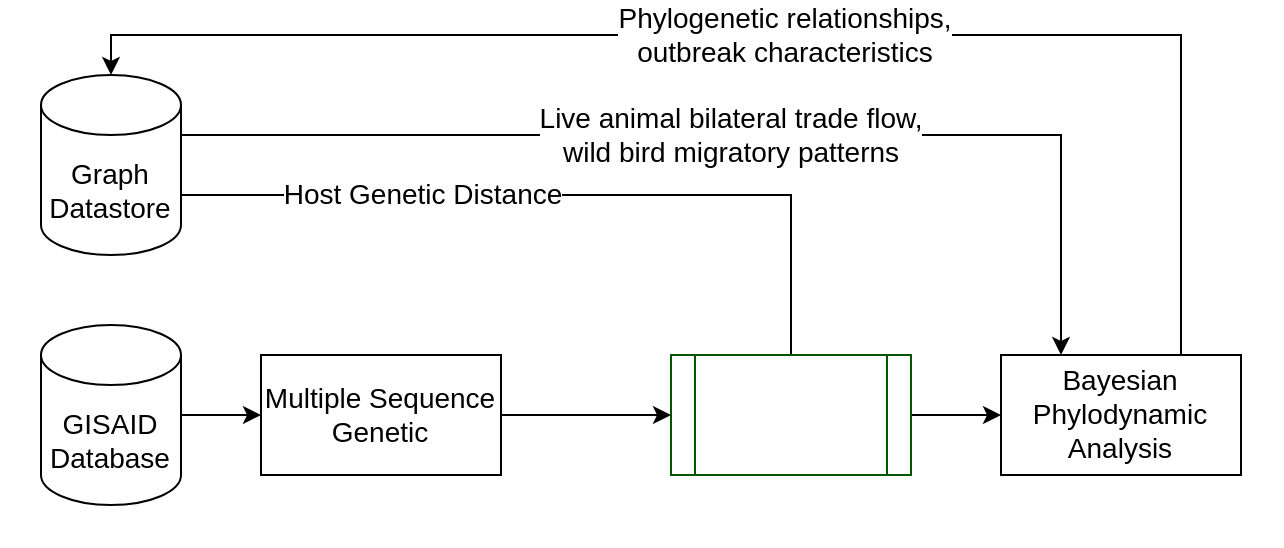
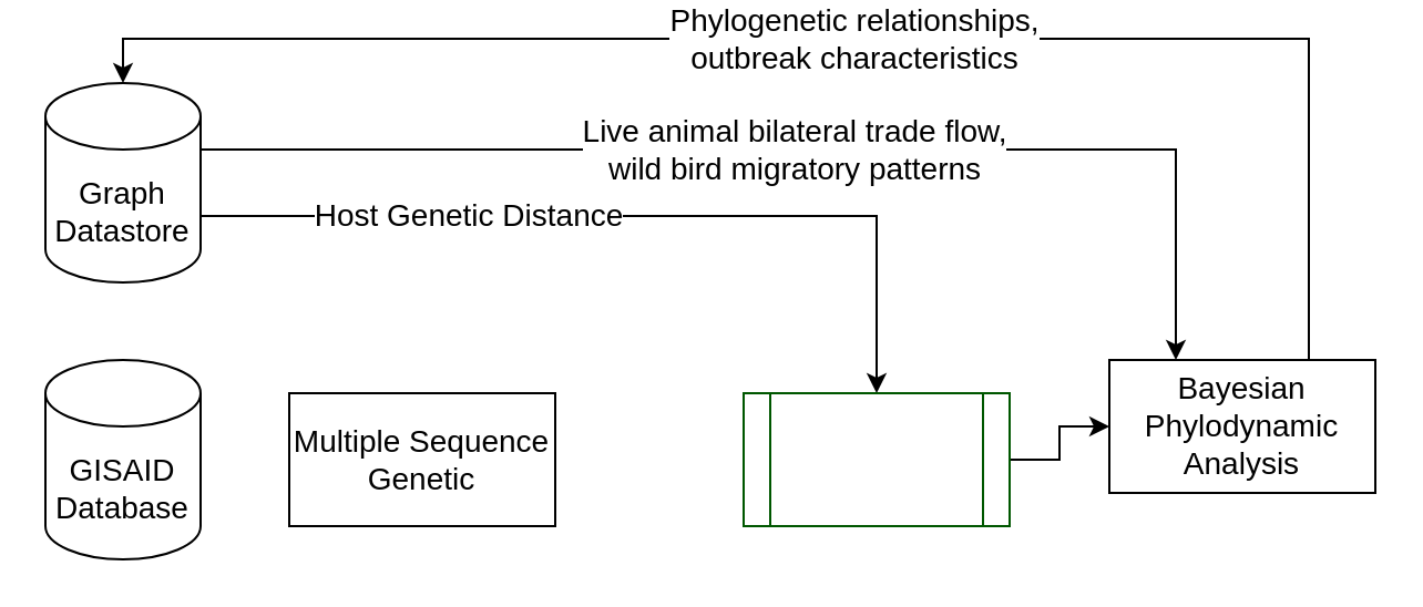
  <mxCell id="0" />
  <mxCell id="1" parent="0" />
- <mxCell id="2" value="&lt;div&gt;&lt;span style=&quot;font-size: 14px;&quot;&gt;Host Genetic Distance&lt;/span&gt;&lt;/div&gt;" style="edgeStyle=orthogonalEdgeStyle;rounded=0;orthogonalLoop=1;jettySize=auto;html=1;exitX=1;exitY=0;exitDx=0;exitDy=60;exitPerimeter=0;endArrow=none;" parent="1" source="4" target="8" edge="1"><mxGeometry x="-0.371" relative="1" as="geometry"><mxPoint x="240" y="160" as="targetPoint" /><mxPoint as="offset" /></mxGeometry></mxCell>
+ <mxCell id="2" value="&lt;div&gt;&lt;span style=&quot;font-size: 14px;&quot;&gt;Host Genetic Distance&lt;/span&gt;&lt;/div&gt;" style="edgeStyle=orthogonalEdgeStyle;rounded=0;orthogonalLoop=1;jettySize=auto;html=1;exitX=1;exitY=0;exitDx=0;exitDy=60;exitPerimeter=0;" parent="1" source="4" target="8" edge="1"><mxGeometry x="-0.371" relative="1" as="geometry"><mxPoint x="240" y="160" as="targetPoint" /><mxPoint as="offset" /></mxGeometry></mxCell>
  <mxCell id="3" value="&lt;div&gt;&lt;font style=&quot;font-size: 14px;&quot;&gt;Live animal bilateral trade flow, &lt;br&gt;&lt;/font&gt;&lt;/div&gt;&lt;div&gt;&lt;font style=&quot;font-size: 14px;&quot;&gt;wild bird migratory patterns&lt;br&gt;&lt;/font&gt;&lt;/div&gt;" style="edgeStyle=orthogonalEdgeStyle;rounded=0;orthogonalLoop=1;jettySize=auto;html=1;exitX=1;exitY=0;exitDx=0;exitDy=30;exitPerimeter=0;entryX=0.25;entryY=0;entryDx=0;entryDy=0;" parent="1" source="4" target="12" edge="1"><mxGeometry relative="1" as="geometry" /></mxCell>
  <mxCell id="4" value="&lt;font style=&quot;font-size: 14px;&quot;&gt;Graph Datastore&lt;/font&gt;" style="shape=cylinder3;whiteSpace=wrap;html=1;boundedLbl=1;backgroundOutline=1;size=15;" parent="1" vertex="1"><mxGeometry x="20" y="20" width="70" height="90" as="geometry" /></mxCell>
- <mxCell id="5" style="edgeStyle=orthogonalEdgeStyle;rounded=0;orthogonalLoop=1;jettySize=auto;html=1;exitX=1;exitY=0.5;exitDx=0;exitDy=0;exitPerimeter=0;" parent="1" source="6" target="10" edge="1"><mxGeometry relative="1" as="geometry" /></mxCell>
  <mxCell id="6" value="&lt;font style=&quot;font-size: 14px;&quot;&gt;GISAID Database&lt;/font&gt;" style="shape=cylinder3;whiteSpace=wrap;html=1;boundedLbl=1;backgroundOutline=1;size=15;" parent="1" vertex="1"><mxGeometry x="20" y="145" width="70" height="90" as="geometry" /></mxCell>
  <mxCell id="7" style="edgeStyle=orthogonalEdgeStyle;rounded=0;orthogonalLoop=1;jettySize=auto;html=1;exitX=1;exitY=0.5;exitDx=0;exitDy=0;" parent="1" source="8" target="12" edge="1"><mxGeometry relative="1" as="geometry" /></mxCell>
  <mxCell id="8" value="&lt;font style=&quot;font-size: 14px;&quot;&gt;Subsampler&lt;/font&gt;" style="shape=process;whiteSpace=wrap;html=1;backgroundOutline=1;fillColor=default;fontColor=#ffffff;strokeColor=#005700;" parent="1" vertex="1"><mxGeometry x="335" y="160" width="120" height="60" as="geometry" /></mxCell>
- <mxCell id="9" style="edgeStyle=orthogonalEdgeStyle;rounded=0;orthogonalLoop=1;jettySize=auto;html=1;exitX=1;exitY=0.5;exitDx=0;exitDy=0;" parent="1" source="10" target="8" edge="1"><mxGeometry relative="1" as="geometry" /></mxCell>
  <mxCell id="10" value="&lt;font style=&quot;font-size: 14px;&quot;&gt;Multiple Sequence Genetic&lt;/font&gt;" style="rounded=0;whiteSpace=wrap;html=1;" parent="1" vertex="1"><mxGeometry x="130" y="160" width="120" height="60" as="geometry" /></mxCell>
  <mxCell id="11" value="&lt;div&gt;&lt;font style=&quot;font-size: 14px;&quot;&gt;Phylogenetic relationships, &lt;br&gt;&lt;/font&gt;&lt;/div&gt;&lt;div&gt;&lt;font style=&quot;font-size: 14px;&quot;&gt;outbreak characteristics&lt;br&gt;&lt;/font&gt;&lt;/div&gt;" style="edgeStyle=orthogonalEdgeStyle;rounded=0;orthogonalLoop=1;jettySize=auto;html=1;exitX=0.75;exitY=0;exitDx=0;exitDy=0;entryX=0.5;entryY=0;entryDx=0;entryDy=0;entryPerimeter=0;" parent="1" source="12" target="4" edge="1"><mxGeometry relative="1" as="geometry" /></mxCell>
- <mxCell id="12" value="&lt;font style=&quot;font-size: 14px;&quot;&gt;Bayesian Phylodynamic Analysis&lt;/font&gt;" style="rounded=0;whiteSpace=wrap;html=1;" parent="1" vertex="1"><mxGeometry x="500" y="160" width="120" height="60" as="geometry" /></mxCell>
+ <mxCell id="12" value="&lt;font style=&quot;font-size: 14px;&quot;&gt;Bayesian Phylodynamic Analysis&lt;/font&gt;" style="rounded=0;whiteSpace=wrap;html=1;" parent="1" vertex="1"><mxGeometry x="500" y="145" width="120" height="60" as="geometry" /></mxCell>
